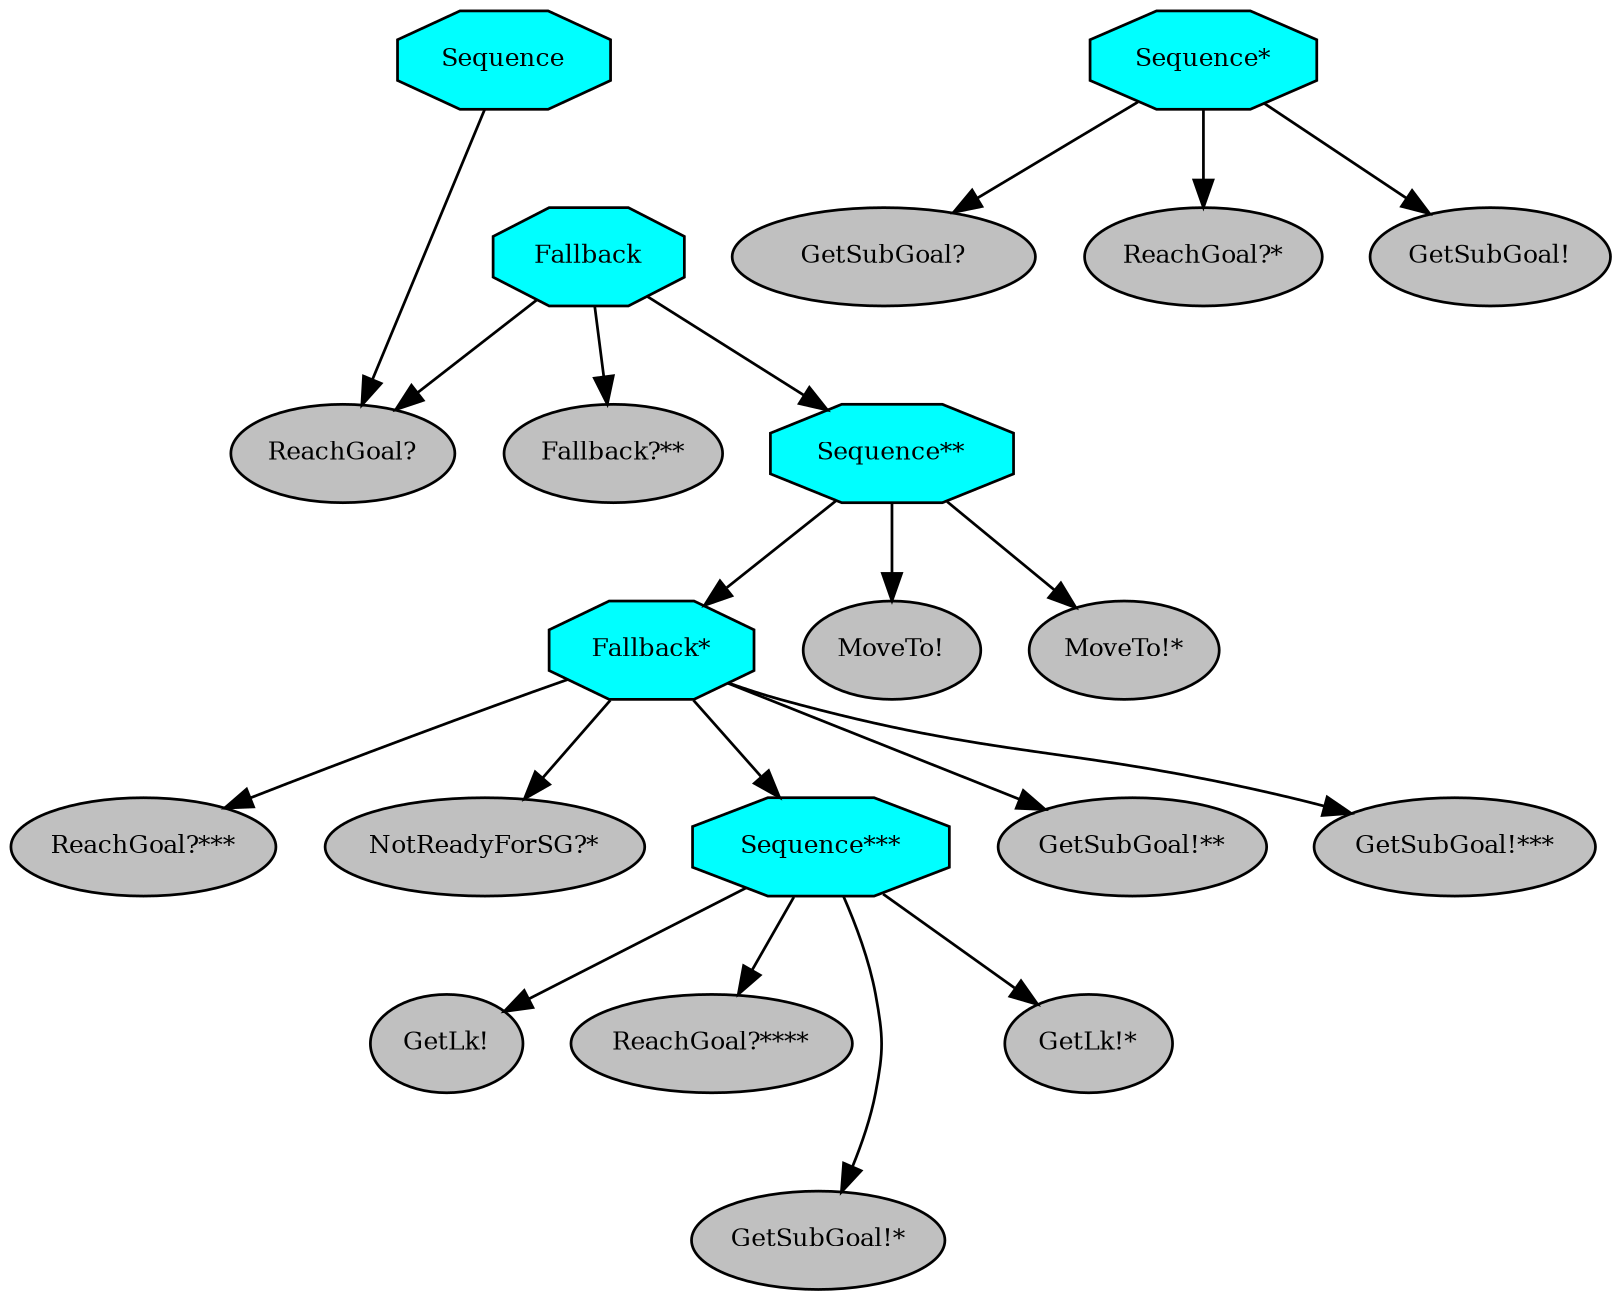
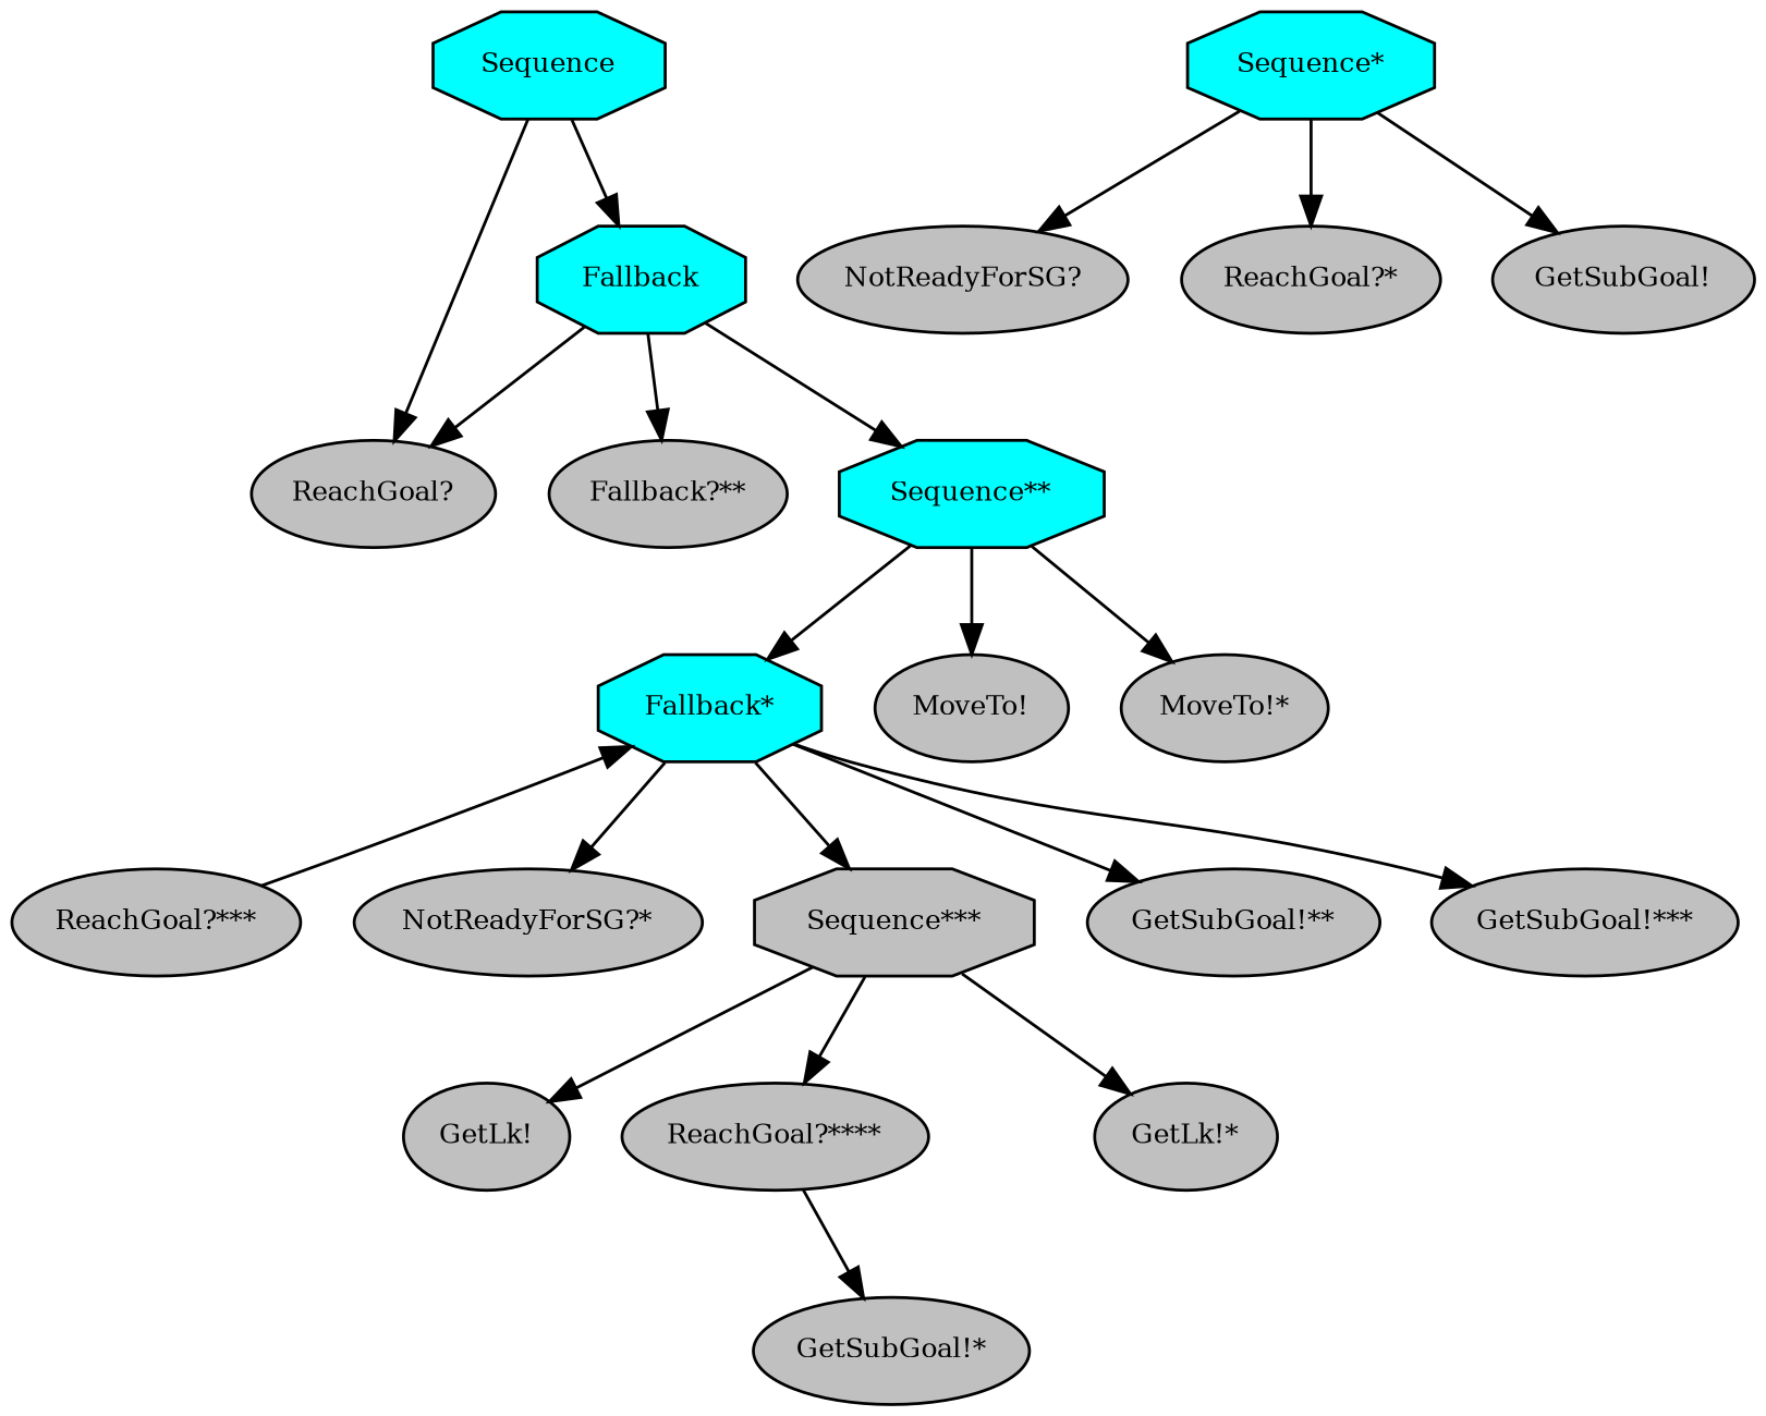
  digraph {
    fontname="times-roman"
    ordering=out
    node [fillcolor=gray fontcolor=black fontname="times-roman" fontsize=9 shape=ellipse style=filled]
    edge [fontname="times-roman"]
    n1 [fillcolor=cyan label=Sequence shape=octagon]
    n2 [label="ReachGoal?"]
    n3 [fillcolor=cyan label=Fallback shape=octagon]
    n4 [label="Fallback?**"]
    n5 [fillcolor=cyan label="Sequence**" shape=octagon]
    n6 [fillcolor=cyan label="Sequence*" shape=octagon]
-   n7 [label="GetSubGoal?"]
+   n7 [label="NotReadyForSG?"]
    n8 [label="ReachGoal?*"]
    n9 [label="GetSubGoal!"]
    n10 [fillcolor=cyan label="Fallback*" shape=octagon]
    n11 [label="MoveTo!"]
    n12 [label="MoveTo!*"]
    n13 [label="ReachGoal?***"]
    n14 [label="NotReadyForSG?*"]
-   n15 [fillcolor=cyan label="Sequence***" shape=octagon]
+   n15 [label="Sequence***" shape=octagon]
    n16 [label="GetSubGoal!**"]
    n17 [label="GetSubGoal!***"]
    n18 [label="GetLk!"]
    n19 [label="ReachGoal?****"]
    n20 [label="GetSubGoal!*"]
    n21 [label="GetLk!*"]
    n1 -> n2
+   n1 -> n3
    n3 -> n2
    n3 -> n4
    n3 -> n5
    n5 -> n10
    n5 -> n11
    n5 -> n12
    n6 -> n7
    n6 -> n8
    n6 -> n9
-   n10 -> n13
+   n13 -> n10
    n10 -> n14
    n10 -> n15
    n10 -> n16
    n10 -> n17
    n15 -> n18
    n15 -> n19
-   n15 -> n20
+   n19 -> n20
    n15 -> n21
  }
